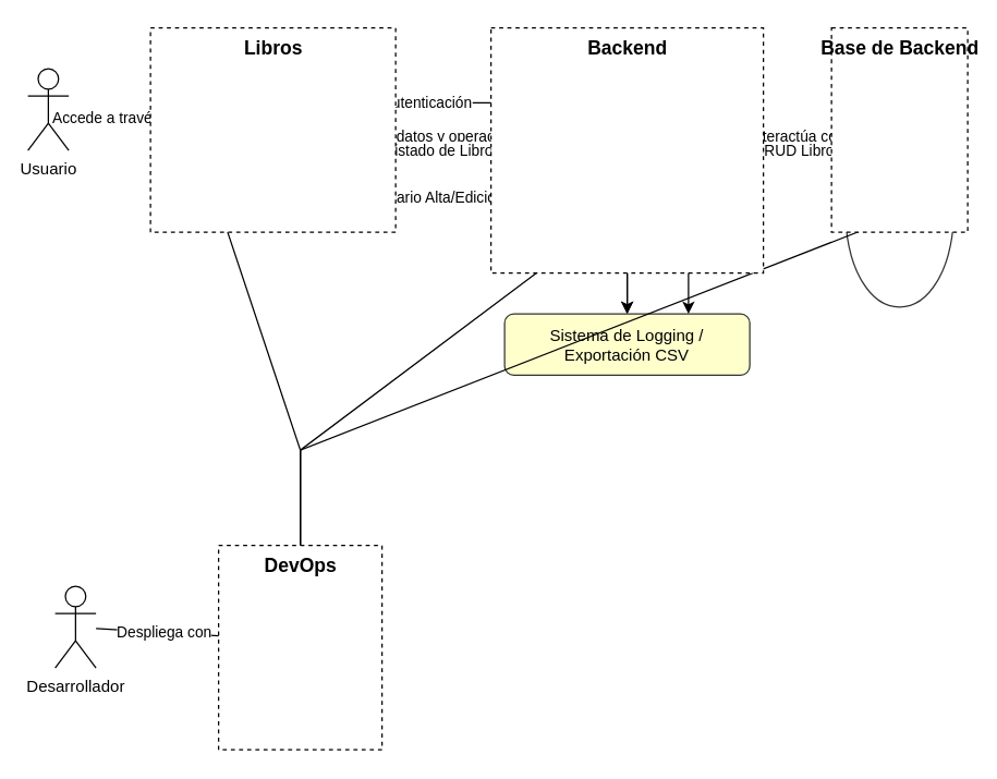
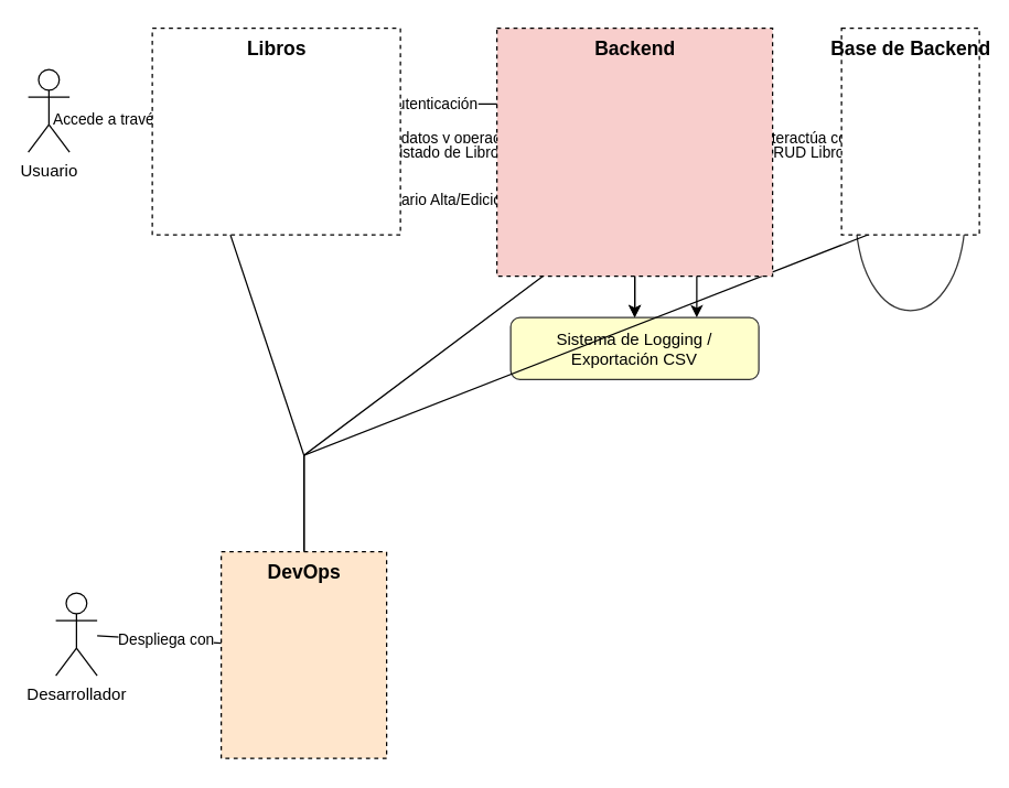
  <mxCell id="0" />
  <mxCell id="1" parent="0" />
  <mxCell id="2" value="Usuario" style="shape=umlActor;verticalLabelPosition=bottom;verticalAlign=top;html=1;outlineConnect=0;" vertex="1" parent="1"><mxGeometry x="20" y="50" width="30" height="60" as="geometry" /></mxCell>
  <mxCell id="3" value="Frontend (React + TypeScript)" style="rounded=1;whiteSpace=wrap;html=1;fillColor=#f9f;strokeColor=#333;" vertex="1" parent="1"><mxGeometry x="120" y="50" width="160" height="100" as="geometry" /></mxCell>
  <mxCell id="4" value="Backend (NestJS + TypeScript)" style="rounded=1;whiteSpace=wrap;html=1;fillColor=#ccf;strokeColor=#333;" vertex="1" parent="1"><mxGeometry x="370" y="50" width="180" height="100" as="geometry" /></mxCell>
  <mxCell id="5" value="Base de Datos (PostgreSQL)" style="shape=cylinder;whiteSpace=wrap;html=1;boundedLbl=1;backgroundOutline=1;size=15;fillColor=#cfc;strokeColor=#333;" vertex="1" parent="1"><mxGeometry x="620" y="50" width="80" height="100" as="geometry" /></mxCell>
  <mxCell id="6" value="Sistema de Logging / Exportación CSV" style="rounded=1;whiteSpace=wrap;html=1;fillColor=#ffc;strokeColor=#333;" vertex="1" parent="1"><mxGeometry x="370" y="230" width="180" height="45" as="geometry" /></mxCell>
  <mxCell id="7" value="Desarrollador" style="shape=umlActor;verticalLabelPosition=bottom;verticalAlign=top;html=1;outlineConnect=0;" vertex="1" parent="1"><mxGeometry x="40" y="430" width="30" height="60" as="geometry" /></mxCell>
  <mxCell id="8" value="Docker Compose" style="shape=cube;whiteSpace=wrap;html=1;boundedLbl=1;backgroundOutline=1;size=20;fillColor=#fcc;strokeColor=#333;" vertex="1" parent="1"><mxGeometry x="170" y="430" width="100" height="80" as="geometry" /></mxCell>
  <mxCell id="9" value="Accede a través de" style="endArrow=classic;html=1;rounded=0;" edge="1" parent="1" source="2" target="3"><mxGeometry relative="1" as="geometry"><mxPoint x="70" y="110" as="sourcePoint" /><mxPoint x="120" y="110" as="targetPoint" /></mxGeometry></mxCell>
  <mxCell id="10" value="Solicita datos y operaciones a" style="endArrow=classic;html=1;rounded=0;" edge="1" parent="1" source="3" target="4"><mxGeometry relative="1" as="geometry"><mxPoint x="280" y="110" as="sourcePoint" /><mxPoint x="370" y="110" as="targetPoint" /></mxGeometry></mxCell>
  <mxCell id="11" value="Interactúa con" style="endArrow=classic;html=1;rounded=0;" edge="1" parent="1" source="4" target="5"><mxGeometry relative="1" as="geometry"><mxPoint x="550" y="110" as="sourcePoint" /><mxPoint x="620" y="110" as="targetPoint" /></mxGeometry></mxCell>
  <mxCell id="12" value="Genera logs y exporta datos" style="endArrow=classic;html=1;rounded=0;" edge="1" parent="1" source="4" target="6"><mxGeometry relative="1" as="geometry"><mxPoint x="460" y="150" as="sourcePoint" /><mxPoint x="460" y="230" as="targetPoint" /><Array as="points"><mxPoint x="460" y="190" /></Array></mxGeometry></mxCell>
  <mxCell id="13" value="Despliega con" style="endArrow=classic;html=1;rounded=0;" edge="1" parent="1" source="7" target="8"><mxGeometry relative="1" as="geometry"><mxPoint x="50" y="460" as="sourcePoint" /><mxPoint x="170" y="460" as="targetPoint" /></mxGeometry></mxCell>
  <mxCell id="14" value="" style="endArrow=classic;html=1;rounded=0;entryX=0.25;entryY=1;entryDx=0;entryDy=0;" edge="1" parent="1" source="8" target="3"><mxGeometry relative="1" as="geometry"><mxPoint x="220" y="430" as="sourcePoint" /><mxPoint x="220" y="150" as="targetPoint" /><Array as="points"><mxPoint x="220" y="330" /></Array></mxGeometry></mxCell>
  <mxCell id="15" value="" style="endArrow=classic;html=1;rounded=0;entryX=0.5;entryY=1;entryDx=0;entryDy=0;" edge="1" parent="1" source="8" target="4"><mxGeometry relative="1" as="geometry"><mxPoint x="220" y="430" as="sourcePoint" /><mxPoint x="460" y="150" as="targetPoint" /><Array as="points"><mxPoint x="220" y="330" /></Array></mxGeometry></mxCell>
  <mxCell id="16" value="" style="endArrow=classic;html=1;rounded=0;entryX=0.75;entryY=1;entryDx=0;entryDy=0;" edge="1" parent="1" source="8" target="5"><mxGeometry relative="1" as="geometry"><mxPoint x="220" y="430" as="sourcePoint" /><mxPoint x="660" y="150" as="targetPoint" /><Array as="points"><mxPoint x="220" y="330" /></Array></mxGeometry></mxCell>
  <mxCell id="17" value="Autenticación" style="edgeStyle=orthogonalEdgeStyle;rounded=0;html=1;exitX=1;exitY=0.5;entryX=0;entryY=0.25;endArrow=classic;endFill=1;" parent="1" source="3" target="4" edge="1"><mxGeometry relative="1" as="geometry"><Array as="points"><mxPoint x="280" y="75" /><mxPoint x="350" y="75" /><mxPoint x="350" y="75" /><mxPoint x="370" y="75" /></Array></mxGeometry></mxCell>
  <mxCell id="18" value="Listado de Libros" style="edgeStyle=orthogonalEdgeStyle;rounded=0;html=1;exitX=1;exitY=0.5;entryX=0;entryY=0.5;endArrow=classic;endFill=1;" parent="1" source="3" target="4" edge="1"><mxGeometry relative="1" as="geometry"><Array as="points"><mxPoint x="280" y="110" /><mxPoint x="350" y="110" /><mxPoint x="350" y="110" /><mxPoint x="370" y="110" /></Array></mxGeometry></mxCell>
  <mxCell id="19" value="Formulario Alta/Edición" style="edgeStyle=orthogonalEdgeStyle;rounded=0;html=1;exitX=1;exitY=0.5;entryX=0;entryY=0.75;endArrow=classic;endFill=1;" parent="1" source="3" target="4" edge="1"><mxGeometry relative="1" as="geometry"><Array as="points"><mxPoint x="280" y="145" /><mxPoint x="350" y="145" /><mxPoint x="350" y="145" /><mxPoint x="370" y="145" /></Array></mxGeometry></mxCell>
  <mxCell id="20" value="CRUD Libros" style="edgeStyle=orthogonalEdgeStyle;rounded=0;html=1;exitX=1;exitY=0.5;entryX=0;entryY=0.5;endArrow=classic;endFill=1;" parent="1" source="4" target="5" edge="1"><mxGeometry relative="1" as="geometry"><Array as="points"><mxPoint x="550" y="110" /><mxPoint x="600" y="110" /><mxPoint x="600" y="110" /><mxPoint x="620" y="110" /></Array></mxGeometry></mxCell>
  <mxCell id="21" value="Logging Auditoría" style="edgeStyle=orthogonalEdgeStyle;rounded=0;html=1;exitX=0.5;exitY=1;entryX=0.5;entryY=0;endArrow=classic;endFill=1;" parent="1" source="4" target="6" edge="1"><mxGeometry relative="1" as="geometry"><Array as="points"><mxPoint x="460" y="150" /><mxPoint x="460" y="230" /></Array></mxGeometry></mxCell>
  <mxCell id="22" value="Exportación CSV" style="edgeStyle=orthogonalEdgeStyle;rounded=0;html=1;exitX=0.75;exitY=1;entryX=0.75;entryY=0;endArrow=classic;endFill=1;" parent="1" source="4" target="6" edge="1"><mxGeometry relative="1" as="geometry"><Array as="points"><mxPoint x="505" y="150" /><mxPoint x="505" y="230" /></Array></mxGeometry></mxCell>
  <mxCell id="23" value="&lt;b&gt;Libros&lt;/b&gt;" style="html=1;dashed=1;verticalAlign=top;labelBackgroundColor=none;fontSize=14;" vertex="1" parent="1"><mxGeometry x="110" y="20" width="180" height="150" as="geometry" /></mxCell>
- <mxCell id="24" value="&lt;b&gt;Backend&lt;/b&gt;" style="html=1;dashed=1;verticalAlign=top;labelBackgroundColor=none;fontSize=14;" vertex="1" parent="1"><mxGeometry x="360" y="20" width="200" height="180" as="geometry" /></mxCell>
+ <mxCell id="24" value="&lt;b&gt;Backend&lt;/b&gt;" style="html=1;dashed=1;verticalAlign=top;labelBackgroundColor=none;fontSize=14;fillColor=#f8cecc;" vertex="1" parent="1"><mxGeometry x="360" y="20" width="200" height="180" as="geometry" /></mxCell>
  <mxCell id="25" value="&lt;b&gt;Base de Backend&lt;/b&gt;" style="html=1;dashed=1;verticalAlign=top;labelBackgroundColor=none;fontSize=14;" vertex="1" parent="1"><mxGeometry x="610" y="20" width="100" height="150" as="geometry" /></mxCell>
- <mxCell id="26" value="&lt;b&gt;DevOps&lt;/b&gt;" style="html=1;dashed=1;verticalAlign=top;labelBackgroundColor=none;fontSize=14;" vertex="1" parent="1"><mxGeometry x="160" y="400" width="120" height="150" as="geometry" /></mxCell>
+ <mxCell id="26" value="&lt;b&gt;DevOps&lt;/b&gt;" style="html=1;dashed=1;verticalAlign=top;labelBackgroundColor=none;fontSize=14;fillColor=#ffe6cc;" vertex="1" parent="1"><mxGeometry x="160" y="400" width="120" height="150" as="geometry" /></mxCell>
